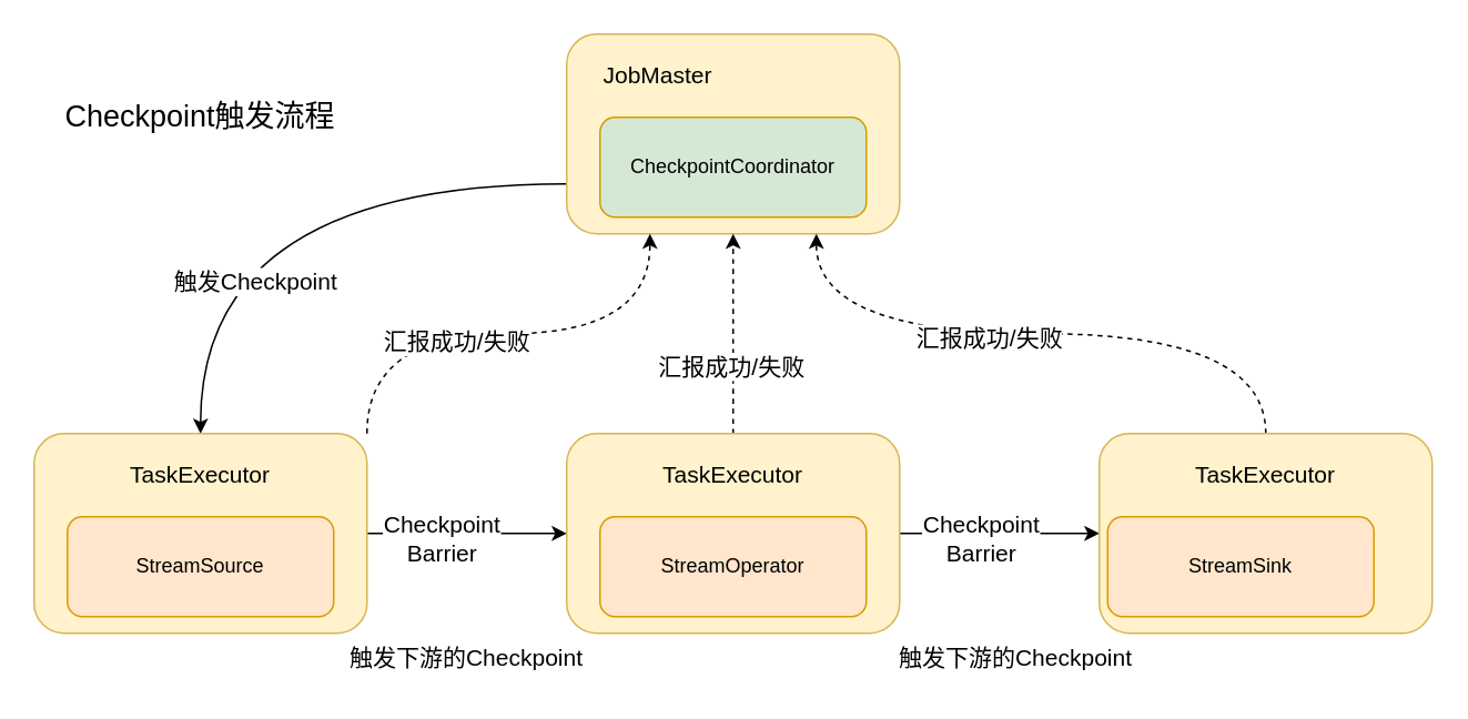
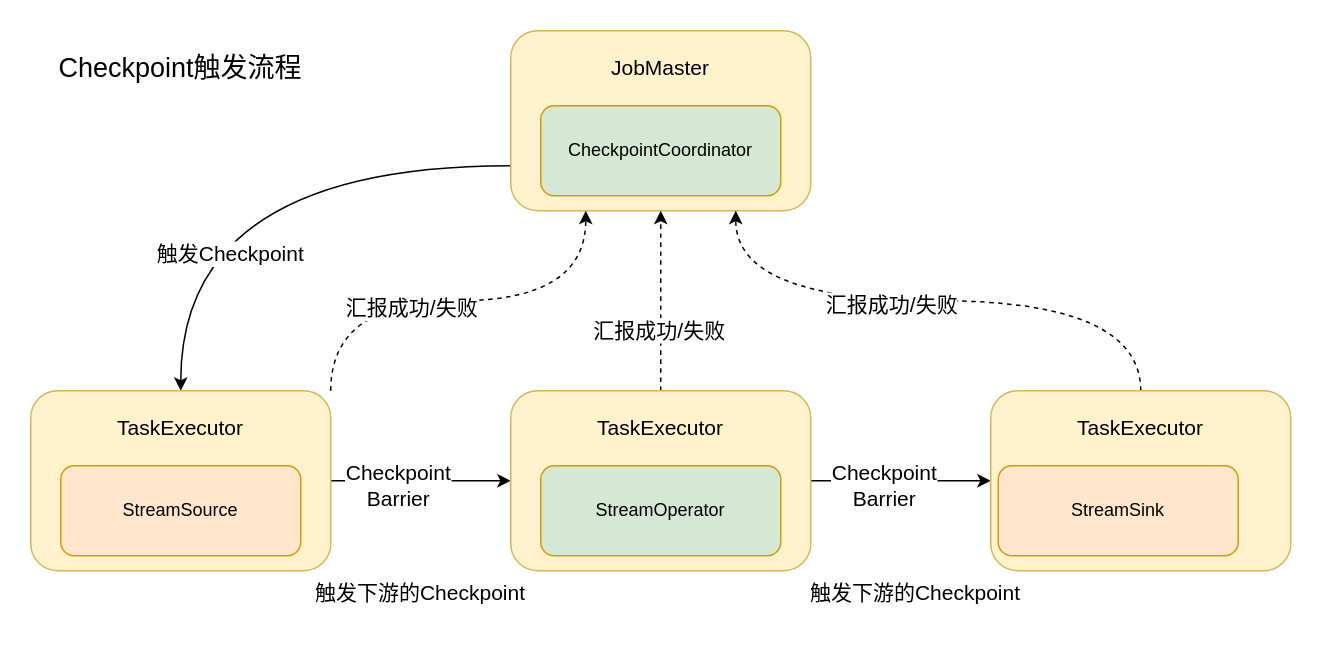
  <mxCell id="0" />
  <mxCell id="1" parent="0" />
  <mxCell id="2" style="rounded=0;orthogonalLoop=1;jettySize=auto;html=1;exitX=0;exitY=0.75;exitDx=0;exitDy=0;entryX=0.5;entryY=0;entryDx=0;entryDy=0;fontSize=14;edgeStyle=orthogonalEdgeStyle;curved=1;" parent="1" source="4" target="11" edge="1"><mxGeometry relative="1" as="geometry" /></mxCell>
  <mxCell id="3" value="触发Checkpoint" style="edgeLabel;html=1;align=center;verticalAlign=middle;resizable=0;points=[];fontSize=14;" parent="2" vertex="1" connectable="0"><mxGeometry x="0.503" y="32" relative="1" as="geometry"><mxPoint as="offset" /></mxGeometry></mxCell>
  <mxCell id="4" value="&lt;font style=&quot;font-size: 14px&quot;&gt;JobManager&lt;/font&gt;" style="rounded=1;whiteSpace=wrap;html=1;fillColor=#fff2cc;strokeColor=#d6b656;" parent="1" vertex="1"><mxGeometry x="340" y="20" width="200" height="120" as="geometry" /></mxCell>
  <mxCell id="5" value="CheckpointCoordinator" style="rounded=1;whiteSpace=wrap;html=1;fillColor=#d5e8d4;strokeColor=#d79b00;" parent="1" vertex="1"><mxGeometry x="360" y="70" width="160" height="60" as="geometry" /></mxCell>
- <mxCell id="6" value="JobMaster" style="text;html=1;strokeColor=none;fillColor=none;align=center;verticalAlign=middle;whiteSpace=wrap;rounded=0;fontSize=14;" parent="1" vertex="1"><mxGeometry x="365" y="30" width="60" height="30" as="geometry" /></mxCell>
+ <mxCell id="6" value="JobMaster" style="text;html=1;strokeColor=none;fillColor=none;align=center;verticalAlign=middle;whiteSpace=wrap;rounded=0;fontSize=14;" parent="1" vertex="1"><mxGeometry x="410" y="30" width="60" height="30" as="geometry" /></mxCell>
  <mxCell id="7" style="edgeStyle=orthogonalEdgeStyle;curved=1;rounded=0;orthogonalLoop=1;jettySize=auto;html=1;exitX=1;exitY=0.5;exitDx=0;exitDy=0;entryX=0;entryY=0.5;entryDx=0;entryDy=0;fontSize=14;" parent="1" source="11" target="18" edge="1"><mxGeometry relative="1" as="geometry" /></mxCell>
  <mxCell id="8" value="&lt;div&gt;Checkpoint&lt;br&gt;&lt;/div&gt;&lt;div&gt;Barrier&lt;/div&gt;" style="edgeLabel;html=1;align=center;verticalAlign=middle;resizable=0;points=[];fontSize=14;" parent="7" vertex="1" connectable="0"><mxGeometry x="-0.267" y="-2" relative="1" as="geometry"><mxPoint as="offset" /></mxGeometry></mxCell>
  <mxCell id="9" style="edgeStyle=orthogonalEdgeStyle;curved=1;rounded=0;orthogonalLoop=1;jettySize=auto;html=1;exitX=1;exitY=0;exitDx=0;exitDy=0;fontSize=14;dashed=1;entryX=0.25;entryY=1;entryDx=0;entryDy=0;" parent="1" source="11" target="4" edge="1"><mxGeometry relative="1" as="geometry" /></mxCell>
  <mxCell id="10" value="汇报成功/失败" style="edgeLabel;html=1;align=center;verticalAlign=middle;resizable=0;points=[];fontSize=14;" parent="9" vertex="1" connectable="0"><mxGeometry x="-0.221" y="-4" relative="1" as="geometry"><mxPoint as="offset" /></mxGeometry></mxCell>
  <mxCell id="11" value="&lt;font style=&quot;font-size: 14px&quot;&gt;JobManager&lt;/font&gt;" style="rounded=1;whiteSpace=wrap;html=1;fillColor=#fff2cc;strokeColor=#d6b656;" parent="1" vertex="1"><mxGeometry x="20" y="260" width="200" height="120" as="geometry" /></mxCell>
  <mxCell id="12" value="StreamSource" style="rounded=1;whiteSpace=wrap;html=1;fillColor=#ffe6cc;strokeColor=#d79b00;" parent="1" vertex="1"><mxGeometry x="40" y="310" width="160" height="60" as="geometry" /></mxCell>
  <mxCell id="13" value="TaskExecutor" style="text;html=1;strokeColor=none;fillColor=none;align=center;verticalAlign=middle;whiteSpace=wrap;rounded=0;fontSize=14;" parent="1" vertex="1"><mxGeometry x="90" y="270" width="60" height="30" as="geometry" /></mxCell>
  <mxCell id="14" style="edgeStyle=orthogonalEdgeStyle;curved=1;rounded=0;orthogonalLoop=1;jettySize=auto;html=1;exitX=1;exitY=0.5;exitDx=0;exitDy=0;entryX=0;entryY=0.5;entryDx=0;entryDy=0;fontSize=14;" parent="1" source="18" target="23" edge="1"><mxGeometry relative="1" as="geometry" /></mxCell>
  <mxCell id="15" value="&lt;div&gt;Checkpoint&lt;/div&gt;&lt;div&gt;Barrier&lt;br&gt;&lt;/div&gt;" style="edgeLabel;html=1;align=center;verticalAlign=middle;resizable=0;points=[];fontSize=14;" parent="14" vertex="1" connectable="0"><mxGeometry x="-0.2" y="-2" relative="1" as="geometry"><mxPoint as="offset" /></mxGeometry></mxCell>
  <mxCell id="16" style="edgeStyle=orthogonalEdgeStyle;curved=1;rounded=0;orthogonalLoop=1;jettySize=auto;html=1;exitX=0.5;exitY=0;exitDx=0;exitDy=0;dashed=1;fontSize=14;entryX=0.5;entryY=1;entryDx=0;entryDy=0;" parent="1" source="18" target="4" edge="1"><mxGeometry relative="1" as="geometry"><mxPoint x="440" y="150" as="targetPoint" /></mxGeometry></mxCell>
  <mxCell id="17" value="汇报成功/失败" style="edgeLabel;html=1;align=center;verticalAlign=middle;resizable=0;points=[];fontSize=14;" parent="16" vertex="1" connectable="0"><mxGeometry x="-0.317" y="2" relative="1" as="geometry"><mxPoint as="offset" /></mxGeometry></mxCell>
  <mxCell id="18" value="&lt;font style=&quot;font-size: 14px&quot;&gt;JobManager&lt;/font&gt;" style="rounded=1;whiteSpace=wrap;html=1;fillColor=#fff2cc;strokeColor=#d6b656;" parent="1" vertex="1"><mxGeometry x="340" y="260" width="200" height="120" as="geometry" /></mxCell>
- <mxCell id="19" value="StreamOperator" style="rounded=1;whiteSpace=wrap;html=1;fillColor=#ffe6cc;strokeColor=#d79b00;" parent="1" vertex="1"><mxGeometry x="360" y="310" width="160" height="60" as="geometry" /></mxCell>
+ <mxCell id="19" value="StreamOperator" style="rounded=1;whiteSpace=wrap;html=1;fillColor=#d5e8d4;strokeColor=#d79b00;" parent="1" vertex="1"><mxGeometry x="360" y="310" width="160" height="60" as="geometry" /></mxCell>
  <mxCell id="20" value="TaskExecutor" style="text;html=1;strokeColor=none;fillColor=none;align=center;verticalAlign=middle;whiteSpace=wrap;rounded=0;fontSize=14;" parent="1" vertex="1"><mxGeometry x="410" y="270" width="60" height="30" as="geometry" /></mxCell>
  <mxCell id="21" style="edgeStyle=orthogonalEdgeStyle;curved=1;rounded=0;orthogonalLoop=1;jettySize=auto;html=1;exitX=0.5;exitY=0;exitDx=0;exitDy=0;entryX=0.75;entryY=1;entryDx=0;entryDy=0;dashed=1;fontSize=14;" parent="1" source="23" target="4" edge="1"><mxGeometry relative="1" as="geometry" /></mxCell>
  <mxCell id="22" value="汇报成功/失败" style="edgeLabel;html=1;align=center;verticalAlign=middle;resizable=0;points=[];fontSize=14;" parent="21" vertex="1" connectable="0"><mxGeometry x="0.164" y="2" relative="1" as="geometry"><mxPoint as="offset" /></mxGeometry></mxCell>
  <mxCell id="23" value="&lt;font style=&quot;font-size: 14px&quot;&gt;JobManager&lt;/font&gt;" style="rounded=1;whiteSpace=wrap;html=1;fillColor=#fff2cc;strokeColor=#d6b656;" parent="1" vertex="1"><mxGeometry x="660" y="260" width="200" height="120" as="geometry" /></mxCell>
  <mxCell id="24" value="StreamSink" style="rounded=1;whiteSpace=wrap;html=1;fillColor=#ffe6cc;strokeColor=#d79b00;" parent="1" vertex="1"><mxGeometry x="665" y="310" width="160" height="60" as="geometry" /></mxCell>
  <mxCell id="25" value="TaskExecutor" style="text;html=1;strokeColor=none;fillColor=none;align=center;verticalAlign=middle;whiteSpace=wrap;rounded=0;fontSize=14;" parent="1" vertex="1"><mxGeometry x="730" y="270" width="60" height="30" as="geometry" /></mxCell>
  <mxCell id="26" value="触发下游的Checkpoint" style="text;html=1;strokeColor=none;fillColor=none;align=center;verticalAlign=middle;whiteSpace=wrap;rounded=0;fontSize=14;" parent="1" vertex="1"><mxGeometry x="190" y="380" width="180" height="30" as="geometry" /></mxCell>
  <mxCell id="27" value="触发下游的Checkpoint" style="text;html=1;strokeColor=none;fillColor=none;align=center;verticalAlign=middle;whiteSpace=wrap;rounded=0;fontSize=14;" parent="1" vertex="1"><mxGeometry x="520" y="380" width="180" height="30" as="geometry" /></mxCell>
- <mxCell id="28" value="Checkpoint触发流程" style="text;html=1;strokeColor=none;fillColor=none;align=center;verticalAlign=middle;whiteSpace=wrap;rounded=0;fontSize=18;" parent="1" vertex="1"><mxGeometry x="35" y="60" width="170" height="20" as="geometry" /></mxCell>
+ <mxCell id="28" value="Checkpoint触发流程" style="text;html=1;strokeColor=none;fillColor=none;align=center;verticalAlign=middle;whiteSpace=wrap;rounded=0;fontSize=18;" parent="1" vertex="1"><mxGeometry x="35" y="35" width="170" height="20" as="geometry" /></mxCell>
